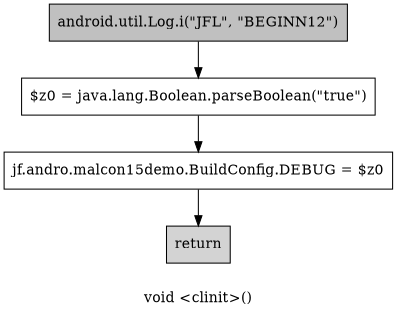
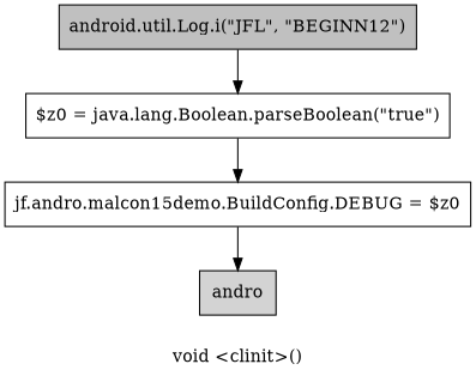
  digraph {
    label="void <clinit>()"
    node [method=23439 shape=box]
    n1 [fillcolor=gray invoke_real="<android.util.Log: int i(java.lang.String,java.lang.String)>" invoke_target="<android.util.Log: int i(java.lang.String,java.lang.String)>" label="android.util.Log.i(\"JFL\", \"BEGINN12\")" style=filled]
    n2 [invoke_real="<java.lang.Boolean: boolean parseBoolean(java.lang.String)>" invoke_target="<java.lang.Boolean: boolean parseBoolean(java.lang.String)>" label="$z0 = java.lang.Boolean.parseBoolean(\"true\")"]
    n3 [label="jf.andro.malcon15demo.BuildConfig.DEBUG = $z0"]
-   n4 [fillcolor=lightgray label=return style=filled]
+   n4 [fillcolor=lightgray label=andro style=filled]
    n1 -> n2
    n2 -> n3
    n3 -> n4
  }
